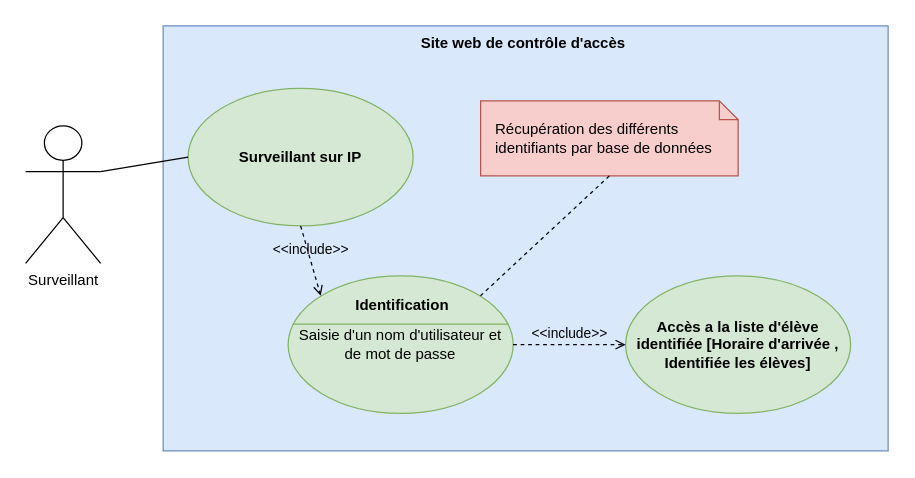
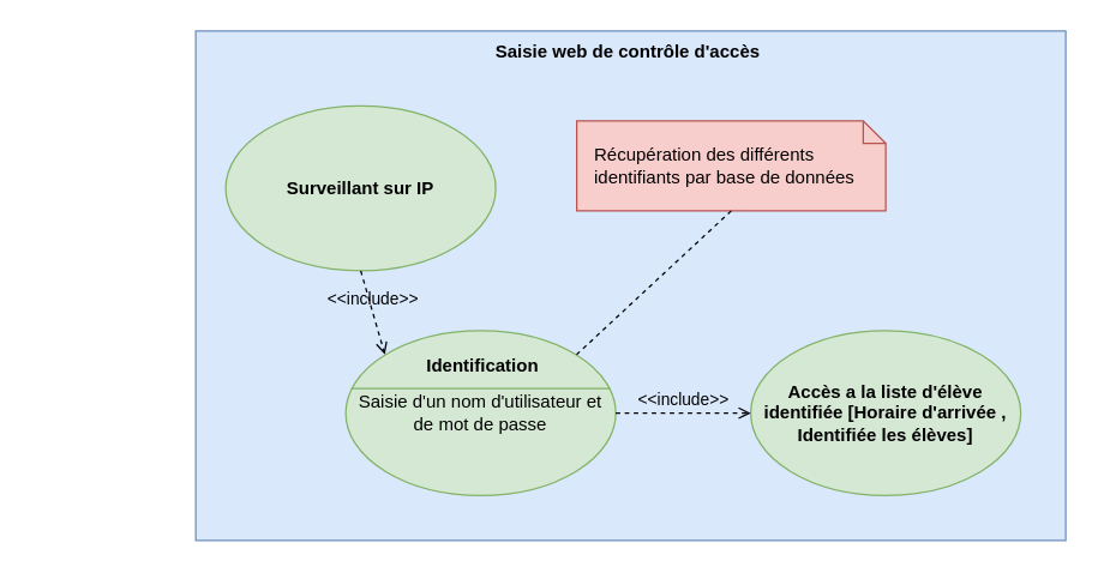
  <mxCell id="0" />
  <mxCell id="1" parent="0" />
- <mxCell id="2" value="Site web de contrôle d'accès&amp;nbsp;" style="shape=rect;html=1;verticalAlign=top;fontStyle=1;whiteSpace=wrap;align=center;fillColor=#dae8fc;strokeColor=#6c8ebf;" vertex="1" parent="1"><mxGeometry x="130" y="20" width="580" height="340" as="geometry" /></mxCell>
- <mxCell id="3" value="Surveillant" style="shape=umlActor;html=1;verticalLabelPosition=bottom;verticalAlign=top;align=center;" vertex="1" parent="1"><mxGeometry x="20" y="100" width="60" height="110" as="geometry" /></mxCell>
+ <mxCell id="2" value="Saisie web de contrôle d'accès&amp;nbsp;" style="shape=rect;html=1;verticalAlign=top;fontStyle=1;whiteSpace=wrap;align=center;fillColor=#dae8fc;strokeColor=#6c8ebf;" vertex="1" parent="1"><mxGeometry x="130" y="20" width="580" height="340" as="geometry" /></mxCell>
  <mxCell id="4" value="Surveillant sur IP" style="shape=ellipse;html=1;strokeWidth=1;fontStyle=1;whiteSpace=wrap;align=center;perimeter=ellipsePerimeter;fillColor=#d5e8d4;strokeColor=#82b366;" vertex="1" parent="1"><mxGeometry x="150" y="70" width="180" height="110" as="geometry" /></mxCell>
- <mxCell id="5" value="" style="edgeStyle=none;html=1;endArrow=none;verticalAlign=bottom;rounded=0;exitX=1;exitY=0.333;exitDx=0;exitDy=0;exitPerimeter=0;entryX=0;entryY=0.5;entryDx=0;entryDy=0;" edge="1" parent="1" source="3" target="4"><mxGeometry width="160" relative="1" as="geometry"><mxPoint x="360" y="400" as="sourcePoint" /><mxPoint x="520" y="400" as="targetPoint" /></mxGeometry></mxCell>
  <mxCell id="6" value="&amp;lt;&amp;lt;include&amp;gt;&amp;gt;" style="edgeStyle=none;html=1;endArrow=open;verticalAlign=bottom;dashed=1;labelBackgroundColor=none;rounded=0;exitX=0.5;exitY=1;exitDx=0;exitDy=0;entryX=0.145;entryY=0.145;entryDx=0;entryDy=0;entryPerimeter=0;" edge="1" parent="1" source="4" target="7"><mxGeometry width="160" relative="1" as="geometry"><mxPoint x="360" y="250" as="sourcePoint" /><mxPoint x="520" y="250" as="targetPoint" /></mxGeometry></mxCell>
  <mxCell id="7" value="Saisie d'un nom d'utilisateur et de mot de passe" style="html=1;shape=mxgraph.sysml.useCaseExtPt;whiteSpace=wrap;align=center;strokeWidth=1;fillColor=#d5e8d4;strokeColor=#82b366;" vertex="1" parent="1"><mxGeometry x="230" y="220" width="180" height="110" as="geometry" /></mxCell>
  <mxCell id="8" value="Identification" style="resizable=0;html=1;verticalAlign=middle;align=center;labelBackgroundColor=none;fontStyle=1;" connectable="0" vertex="1" parent="7"><mxGeometry x="90.0" y="23.375" as="geometry" /></mxCell>
  <mxCell id="9" value="Accès a la liste d'élève identifiée [Horaire d'arrivée , Identifiée les élèves]" style="shape=ellipse;html=1;strokeWidth=1;fontStyle=1;whiteSpace=wrap;align=center;perimeter=ellipsePerimeter;fillColor=#d5e8d4;strokeColor=#82b366;" vertex="1" parent="1"><mxGeometry x="500" y="220" width="180" height="110" as="geometry" /></mxCell>
  <mxCell id="10" value="&amp;lt;&amp;lt;include&amp;gt;&amp;gt;" style="edgeStyle=none;html=1;endArrow=open;verticalAlign=bottom;dashed=1;labelBackgroundColor=none;rounded=0;exitX=1;exitY=0.5;exitDx=0;exitDy=0;exitPerimeter=0;entryX=0;entryY=0.5;entryDx=0;entryDy=0;" edge="1" parent="1" source="7" target="9"><mxGeometry width="160" relative="1" as="geometry"><mxPoint x="360" y="190" as="sourcePoint" /><mxPoint x="520" y="190" as="targetPoint" /></mxGeometry></mxCell>
  <mxCell id="11" value="Récupération des différents identifiants par base de données" style="shape=note;size=15;align=left;spacingLeft=10;html=1;whiteSpace=wrap;fillColor=#f8cecc;strokeColor=#b85450;" vertex="1" parent="1"><mxGeometry x="384" y="80" width="206" height="60" as="geometry" /></mxCell>
  <mxCell id="12" value="" style="edgeStyle=none;endArrow=none;exitX=0.5;exitY=1;dashed=1;html=1;rounded=0;entryX=0.855;entryY=0.145;entryDx=0;entryDy=0;entryPerimeter=0;exitDx=0;exitDy=0;exitPerimeter=0;" edge="1" source="11" parent="1" target="7"><mxGeometry x="1" relative="1" as="geometry"><mxPoint x="404" y="60" as="targetPoint" /></mxGeometry></mxCell>
